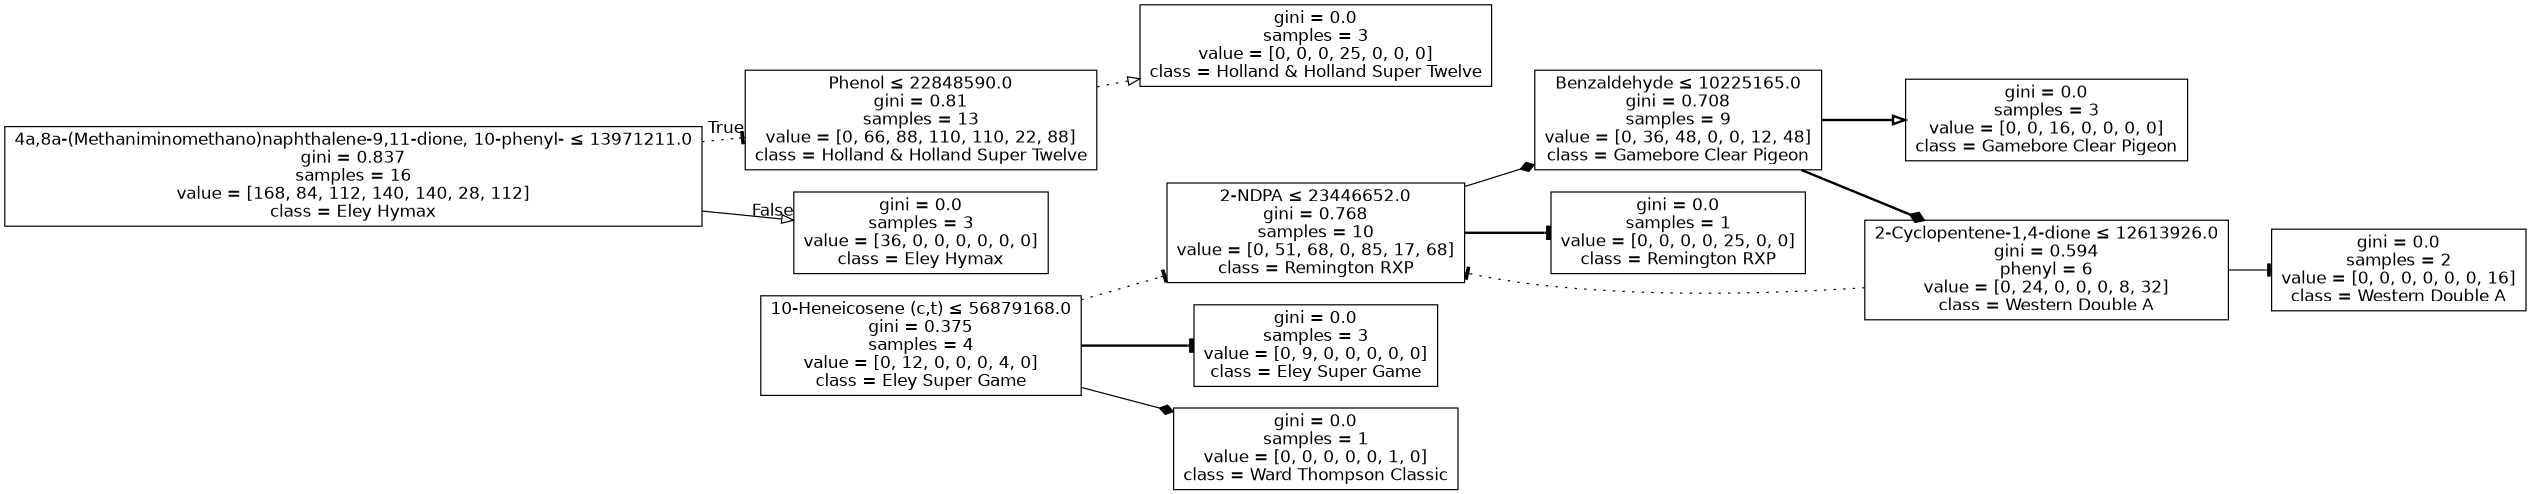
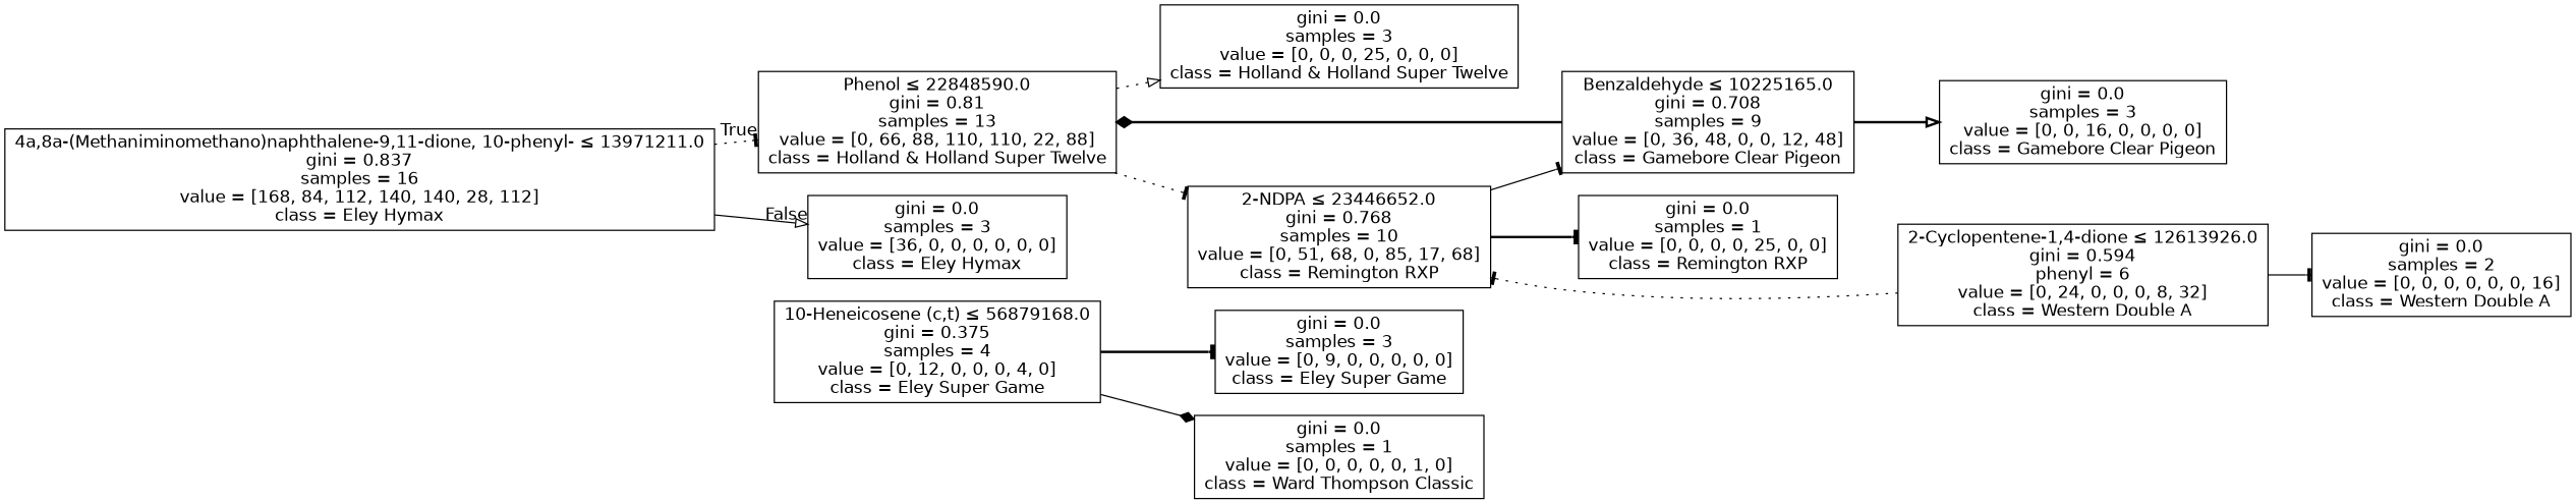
  digraph {
    rankdir=LR
    node [fontname=helvetica shape=box]
    edge [arrowhead=tee fontname=helvetica style=dotted]
    n1 [label=<4a,8a-(Methaniminomethano)naphthalene-9,11-dione, 10-phenyl- &le; 13971211.0<br/>gini = 0.837<br/>samples = 16<br/>value = [168, 84, 112, 140, 140, 28, 112]<br/>class = Eley Hymax>]
    n2 [label=<Phenol &le; 22848590.0<br/>gini = 0.81<br/>samples = 13<br/>value = [0, 66, 88, 110, 110, 22, 88]<br/>class = Holland &amp; Holland Super Twelve>]
    n3 [label=<gini = 0.0<br/>samples = 3<br/>value = [36, 0, 0, 0, 0, 0, 0]<br/>class = Eley Hymax>]
    n4 [label=<2-NDPA &le; 23446652.0<br/>gini = 0.768<br/>samples = 10<br/>value = [0, 51, 68, 0, 85, 17, 68]<br/>class = Remington RXP>]
    n5 [label=<gini = 0.0<br/>samples = 3<br/>value = [0, 0, 0, 25, 0, 0, 0]<br/>class = Holland &amp; Holland Super Twelve>]
    n6 [label=<Benzaldehyde &le; 10225165.0<br/>gini = 0.708<br/>samples = 9<br/>value = [0, 36, 48, 0, 0, 12, 48]<br/>class = Gamebore Clear Pigeon>]
    n7 [label=<gini = 0.0<br/>samples = 1<br/>value = [0, 0, 0, 0, 25, 0, 0]<br/>class = Remington RXP>]
    n8 [label=<gini = 0.0<br/>samples = 3<br/>value = [0, 0, 16, 0, 0, 0, 0]<br/>class = Gamebore Clear Pigeon>]
    n9 [label=<2-Cyclopentene-1,4-dione &le; 12613926.0<br/>gini = 0.594<br/>phenyl = 6<br/>value = [0, 24, 0, 0, 0, 8, 32]<br/>class = Western Double A>]
    n10 [label=<gini = 0.0<br/>samples = 2<br/>value = [0, 0, 0, 0, 0, 0, 16]<br/>class = Western Double A>]
    n11 [label=<10-Heneicosene (c,t) &le; 56879168.0<br/>gini = 0.375<br/>samples = 4<br/>value = [0, 12, 0, 0, 0, 4, 0]<br/>class = Eley Super Game>]
    n12 [label=<gini = 0.0<br/>samples = 3<br/>value = [0, 9, 0, 0, 0, 0, 0]<br/>class = Eley Super Game>]
    n13 [label=<gini = 0.0<br/>samples = 1<br/>value = [0, 0, 0, 0, 0, 1, 0]<br/>class = Ward Thompson Classic>]
    n1 -> n2 [headlabel=True labelangle=45 labeldistance=2.5]
    n1 -> n3 [arrowhead=onormal headlabel=False labelangle=-45 labeldistance=2.5 style=solid]
-   n11 -> n4
+   n2 -> n4
    n2 -> n5 [arrowhead=onormal]
-   n4 -> n6 [arrowhead=diamond style=solid]
+   n4 -> n6 [style=solid]
    n4 -> n7 [style=bold]
    n6 -> n8 [arrowhead=onormal style=bold]
-   n6 -> n9 [arrowhead=diamond style=bold]
+   n6 -> n2 [arrowhead=diamond style=bold]
    n9 -> n4
    n9 -> n10 [style=solid]
    n11 -> n12 [style=bold]
    n11 -> n13 [arrowhead=diamond style=solid]
  }
